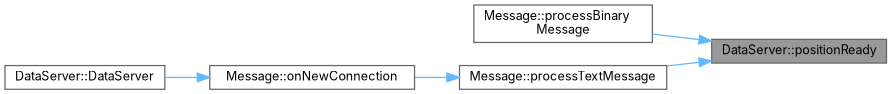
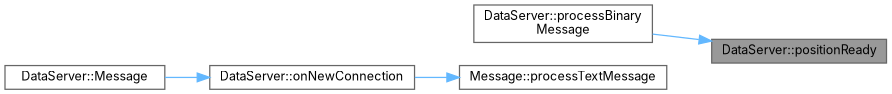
  digraph {
    fontname=Inter
    rankdir=RL
    node [color=grey40 fillcolor=white fontname=Inter fontsize=10 shape=box style=filled]
    edge [color=steelblue1 dir=back fontname=Inter fontsize=10 labelfontname=Helvetica labelfontsize=10 style=solid]
    n1 [color=gray40 fillcolor=grey60 fontcolor=black height=0.2 label="DataServer::positionReady" width=0.4]
-   n2 [height=0.2 label="Message::processBinary\lMessage" width=0.4]
+   n2 [height=0.2 label="DataServer::processBinary\lMessage" width=0.4]
    n3 [height=0.2 label="Message::processTextMessage" width=0.4]
-   n4 [height=0.2 label="Message::onNewConnection" width=0.4]
-   n5 [height=0.2 label="DataServer::DataServer" width=0.4]
+   n4 [height=0.2 label="DataServer::onNewConnection" width=0.4]
+   n5 [height=0.2 label="DataServer::Message" width=0.4]
    n1 -> n2
-   n1 -> n3
    n3 -> n4
    n4 -> n5
  }
